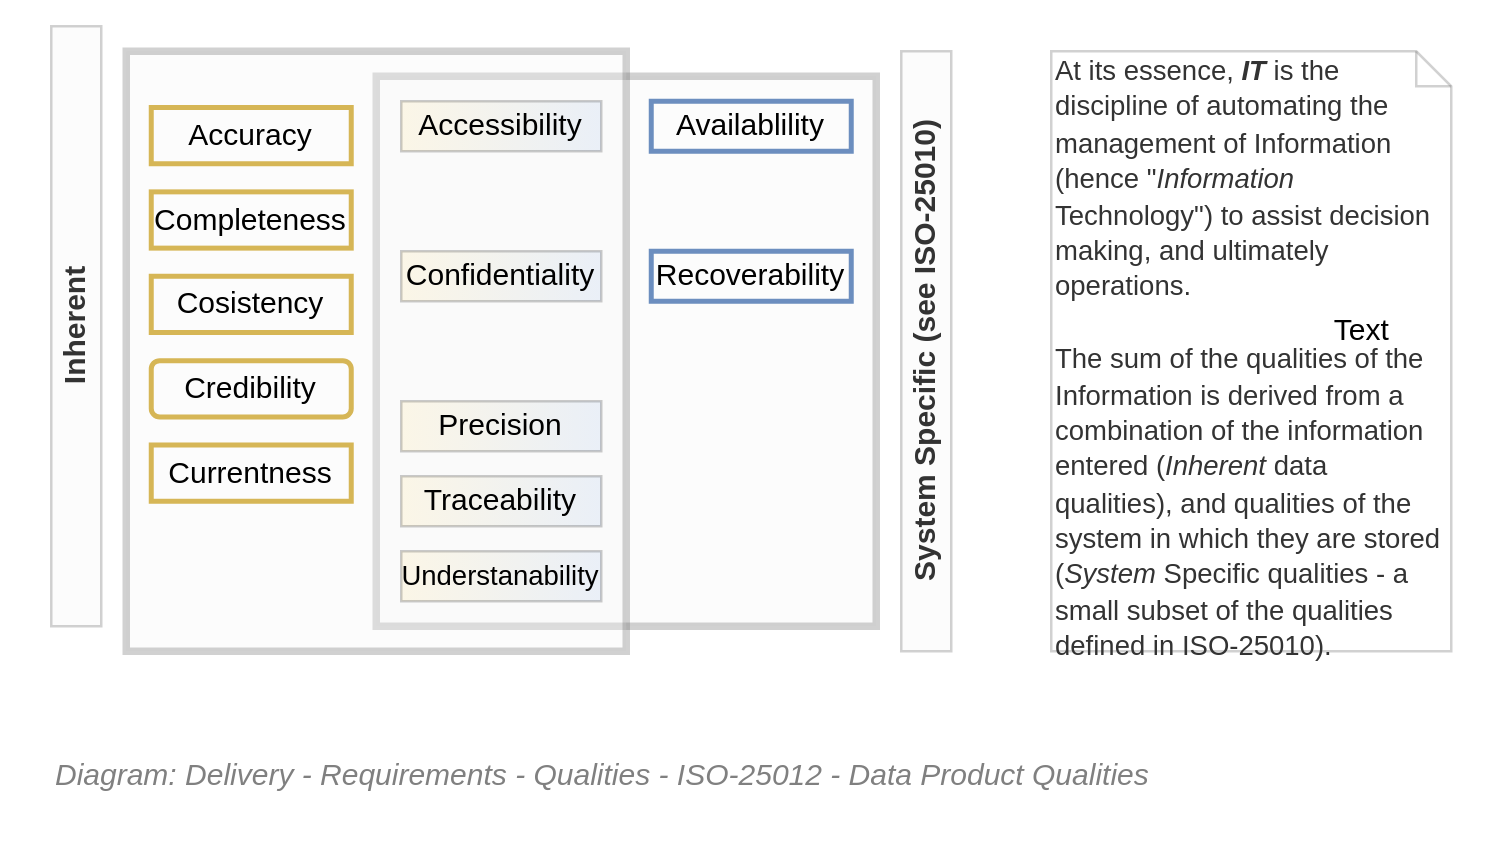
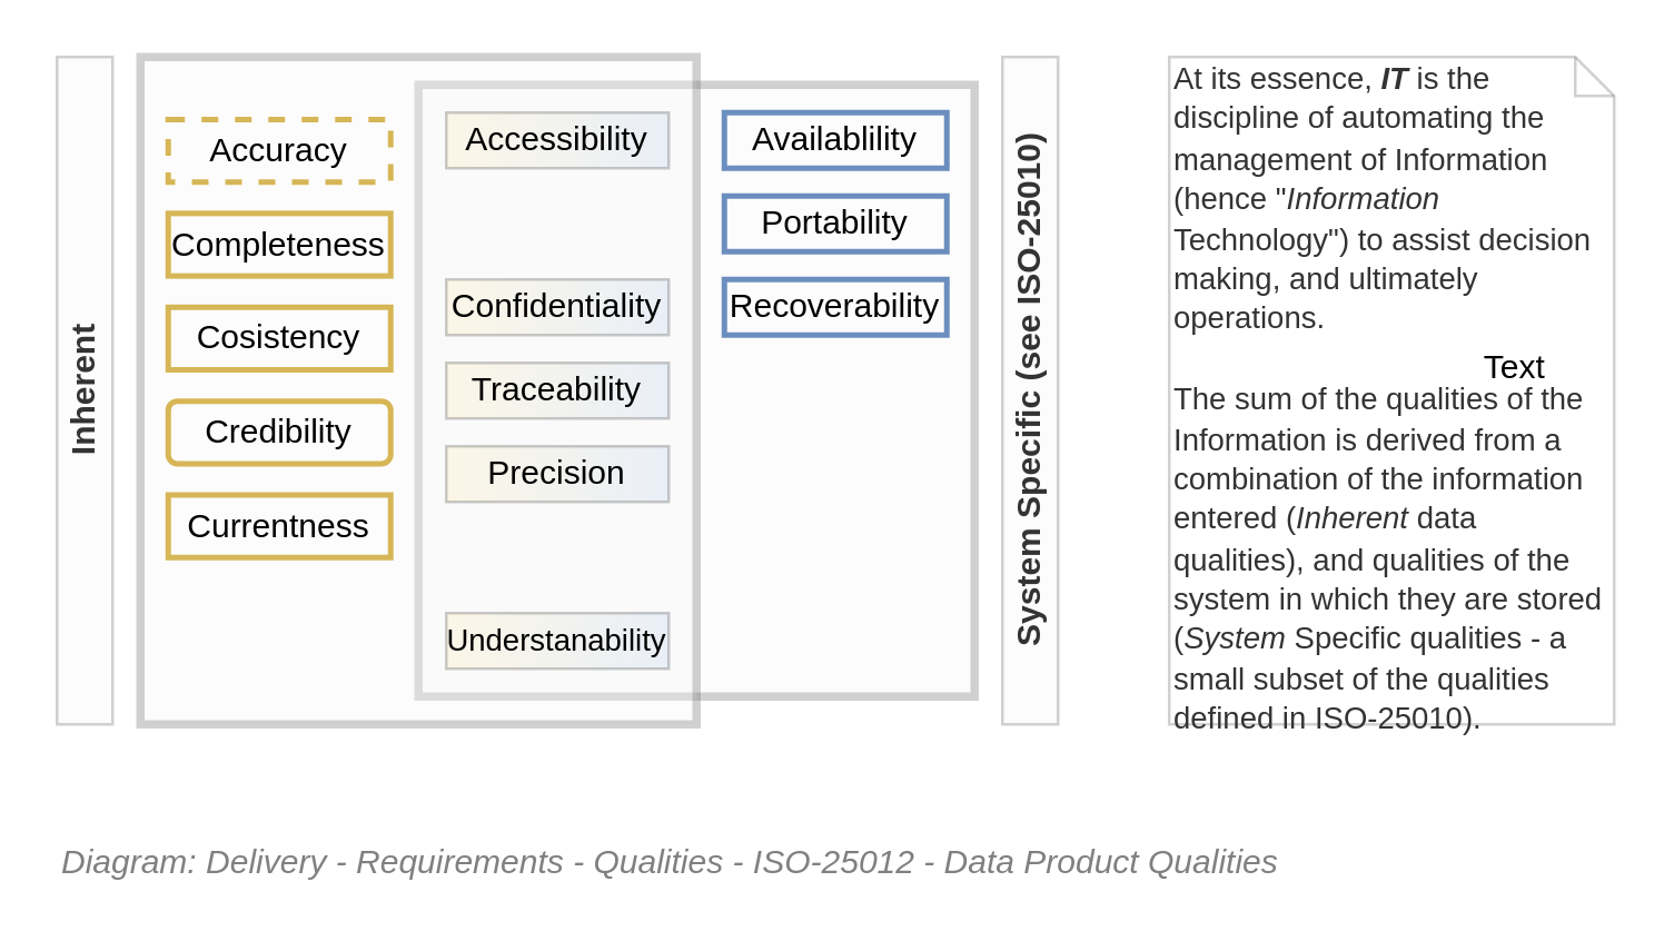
  <mxCell id="0" />
  <mxCell id="1" parent="0" />
  <mxCell id="2" value="&lt;font style=&quot;font-size: 12px ; font-weight: normal&quot;&gt;&lt;i&gt;Diagram: Delivery - Requirements - Qualities - ISO-25012 - Data Product Qualities&lt;/i&gt;&lt;/font&gt;" style="text;strokeColor=none;fillColor=none;html=1;fontSize=12;fontStyle=1;verticalAlign=middle;align=left;shadow=0;glass=0;comic=0;opacity=30;fontColor=#808080;" vertex="1" parent="1"><mxGeometry x="20" y="300" width="520" height="20" as="geometry" /></mxCell>
  <mxCell id="3" value="" style="rounded=0;whiteSpace=wrap;html=1;strokeColor=#666666;fillColor=#f5f5f5;opacity=30;container=1;collapsible=0;recursiveResize=0;fontColor=#333333;strokeWidth=3;" vertex="1" parent="1"><mxGeometry x="150" y="30" width="200" height="220" as="geometry" /></mxCell>
  <mxCell id="4" value="Availablility" style="rounded=0;whiteSpace=wrap;html=1;strokeWidth=2;fontFamily=Helvetica;fillColor=none;strokeColor=#6c8ebf;" vertex="1" parent="3"><mxGeometry x="110" y="10" width="80" height="20" as="geometry" /></mxCell>
+ <mxCell id="5" value="Portability" style="rounded=0;whiteSpace=wrap;html=1;strokeWidth=2;fontFamily=Helvetica;fillColor=none;strokeColor=#6c8ebf;" vertex="1" parent="3"><mxGeometry x="110" y="40" width="80" height="20" as="geometry" /></mxCell>
  <mxCell id="6" value="Recoverability" style="rounded=0;whiteSpace=wrap;html=1;strokeWidth=2;fontFamily=Helvetica;fillColor=none;strokeColor=#6c8ebf;" vertex="1" parent="3"><mxGeometry x="110" y="70" width="80" height="20" as="geometry" /></mxCell>
  <mxCell id="7" value="" style="rounded=0;whiteSpace=wrap;html=1;strokeColor=#666666;fillColor=#f5f5f5;opacity=30;container=1;collapsible=0;recursiveResize=0;strokeWidth=3;fontColor=#333333;" vertex="1" parent="1"><mxGeometry x="50" y="20" width="200" height="240" as="geometry" /></mxCell>
- <mxCell id="8" value="Accuracy" style="rounded=0;whiteSpace=wrap;html=1;strokeWidth=2;fontFamily=Helvetica;fillColor=none;strokeColor=#d6b656;" vertex="1" parent="7"><mxGeometry x="10" y="22.5" width="80" height="22.5" as="geometry" /></mxCell>
+ <mxCell id="8" value="Accuracy" style="rounded=0;whiteSpace=wrap;html=1;strokeWidth=2;fontFamily=Helvetica;fillColor=none;strokeColor=#d6b656;dashed=1;" vertex="1" parent="7"><mxGeometry x="10" y="22.5" width="80" height="22.5" as="geometry" /></mxCell>
  <mxCell id="9" value="Completeness" style="rounded=0;whiteSpace=wrap;html=1;strokeWidth=2;fontFamily=Helvetica;fillColor=none;strokeColor=#d6b656;" vertex="1" parent="7"><mxGeometry x="10" y="56.25" width="80" height="22.5" as="geometry" /></mxCell>
  <mxCell id="10" value="Cosistency" style="rounded=0;whiteSpace=wrap;html=1;strokeWidth=2;fontFamily=Helvetica;fillColor=none;strokeColor=#d6b656;" vertex="1" parent="7"><mxGeometry x="10" y="90" width="80" height="22.5" as="geometry" /></mxCell>
  <mxCell id="11" value="Credibility" style="whiteSpace=wrap;html=1;strokeWidth=2;fontFamily=Helvetica;fillColor=none;strokeColor=#d6b656;rounded=1;" vertex="1" parent="7"><mxGeometry x="10" y="123.75" width="80" height="22.5" as="geometry" /></mxCell>
  <mxCell id="12" value="Currentness" style="rounded=0;whiteSpace=wrap;html=1;strokeWidth=2;fontFamily=Helvetica;fillColor=none;strokeColor=#d6b656;" vertex="1" parent="7"><mxGeometry x="10" y="157.5" width="80" height="22.5" as="geometry" /></mxCell>
  <mxCell id="13" value="Confidentiality" style="rounded=0;whiteSpace=wrap;html=1;strokeWidth=1;fontFamily=Helvetica;fontColor=#000000;gradientColor=#A9C4EB;gradientDirection=east;fillColor=#FFE599;opacity=20;" vertex="1" parent="7"><mxGeometry x="110" y="80" width="80" height="20" as="geometry" /></mxCell>
  <mxCell id="14" value="Precision" style="rounded=0;whiteSpace=wrap;html=1;strokeWidth=1;fontFamily=Helvetica;fontColor=#000000;gradientColor=#A9C4EB;gradientDirection=east;fillColor=#FFE599;opacity=20;" vertex="1" parent="7"><mxGeometry x="110" y="140" width="80" height="20" as="geometry" /></mxCell>
- <mxCell id="15" value="Traceability" style="rounded=0;whiteSpace=wrap;html=1;strokeWidth=1;fontFamily=Helvetica;fontColor=#000000;gradientColor=#A9C4EB;gradientDirection=east;fillColor=#FFE599;opacity=20;" vertex="1" parent="7"><mxGeometry x="110" y="170" width="80" height="20" as="geometry" /></mxCell>
+ <mxCell id="15" value="Traceability" style="rounded=0;whiteSpace=wrap;html=1;strokeWidth=1;fontFamily=Helvetica;fontColor=#000000;gradientColor=#A9C4EB;gradientDirection=east;fillColor=#FFE599;opacity=20;" vertex="1" parent="7"><mxGeometry x="110" y="110" width="80" height="20" as="geometry" /></mxCell>
  <mxCell id="16" value="&lt;font style=&quot;font-size: 11px&quot;&gt;Understanability&lt;/font&gt;" style="rounded=0;whiteSpace=wrap;html=1;strokeWidth=1;fontFamily=Helvetica;fontColor=#000000;gradientColor=#A9C4EB;gradientDirection=east;fillColor=#FFE599;opacity=20;" vertex="1" parent="7"><mxGeometry x="110" y="200" width="80" height="20" as="geometry" /></mxCell>
  <mxCell id="17" value="Accessibility" style="rounded=0;whiteSpace=wrap;html=1;strokeWidth=1;fontFamily=Helvetica;fontColor=#000000;gradientColor=#A9C4EB;gradientDirection=east;fillColor=#FFE599;opacity=20;" vertex="1" parent="7"><mxGeometry x="110" y="20" width="80" height="20" as="geometry" /></mxCell>
  <mxCell id="18" value="System Specific (see ISO-25010)" style="text;html=1;strokeColor=#666666;fillColor=#f5f5f5;align=center;verticalAlign=middle;whiteSpace=wrap;rounded=0;opacity=30;horizontal=0;fontStyle=1;fontColor=#333333;" vertex="1" parent="1"><mxGeometry x="360" y="20" width="20" height="240" as="geometry" /></mxCell>
- <mxCell id="19" value="Inherent" style="text;html=1;strokeColor=#666666;fillColor=#f5f5f5;align=center;verticalAlign=middle;whiteSpace=wrap;rounded=0;opacity=30;horizontal=0;fontStyle=1;fontColor=#333333;" vertex="1" parent="1"><mxGeometry x="20" y="10" width="20" height="240" as="geometry" /></mxCell>
+ <mxCell id="19" value="Inherent" style="text;html=1;strokeColor=#666666;fillColor=#f5f5f5;align=center;verticalAlign=middle;whiteSpace=wrap;rounded=0;opacity=30;horizontal=0;fontStyle=1;fontColor=#333333;" vertex="1" parent="1"><mxGeometry x="20" y="20" width="20" height="240" as="geometry" /></mxCell>
  <mxCell id="20" value="&lt;font style=&quot;font-size: 11px&quot;&gt;At its essence,&amp;nbsp;&lt;i&gt;&lt;b&gt;IT&lt;/b&gt;&lt;/i&gt; is the discipline of automating the management of Information (hence &quot;&lt;i&gt;Information&lt;/i&gt; Technology&quot;) to assist decision making, and ultimately operations.&lt;br&gt;&lt;br&gt;The sum of the qualities of the Information is derived from a combination of the information entered (&lt;i&gt;Inherent&lt;/i&gt; data qualities), and qualities of the system in which they are stored (&lt;i&gt;System&lt;/i&gt; Specific qualities - a small subset of the qualities defined in ISO-25010).&lt;br&gt;&lt;br&gt;&lt;/font&gt;" style="shape=note;whiteSpace=wrap;html=1;size=14;verticalAlign=top;align=left;spacingTop=-6;strokeColor=#666666;strokeWidth=1;fillColor=none;opacity=30;fontColor=#333333;" vertex="1" parent="1"><mxGeometry x="420" y="20" width="160" height="240" as="geometry" /></mxCell>
  <mxCell id="21" value="Text" style="text;html=1;align=center;verticalAlign=middle;resizable=0;points=[];autosize=1;" vertex="1" parent="20"><mxGeometry x="103.86" y="102" width="40" height="20" as="geometry" /></mxCell>
